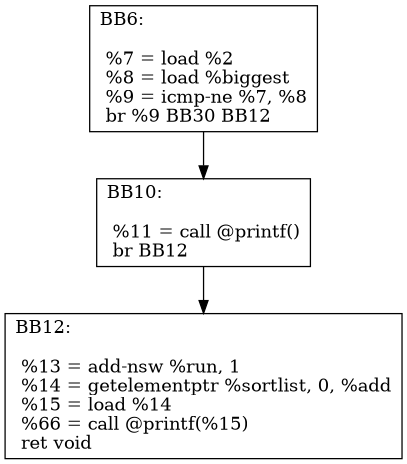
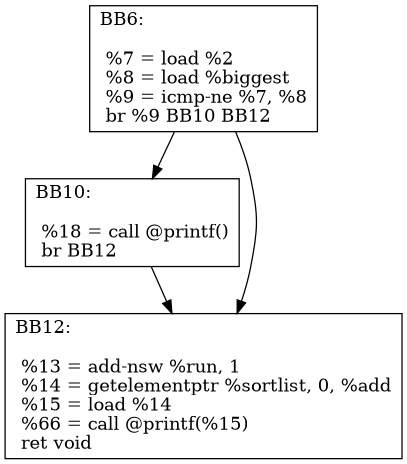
  digraph {
    node [shape=record]
-   n1 [label="{BB10:\l\l  %11 = call @printf()\l br  BB12\l}"]
+   n1 [label="{BB10:\l\l  %18 = call @printf()\l br  BB12\l}"]
    n2 [label="{BB12:\l\l  %13 = add-nsw %run,  1\l %14 = getelementptr %sortlist,  0,  %add\l %15 = load %14\l %66 = call @printf(%15)\l ret void\l}"]
-   n3 [label="{BB6:\l\l  %7 = load %2\l %8 = load %biggest\l %9 = icmp-ne %7,  %8\l br %9 BB30 BB12\l}"]
+   n3 [label="{BB6:\l\l  %7 = load %2\l %8 = load %biggest\l %9 = icmp-ne %7,  %8\l br %9 BB10 BB12\l}"]
    n1 -> n2
    n3 -> n1
+   n3 -> n2
  }
